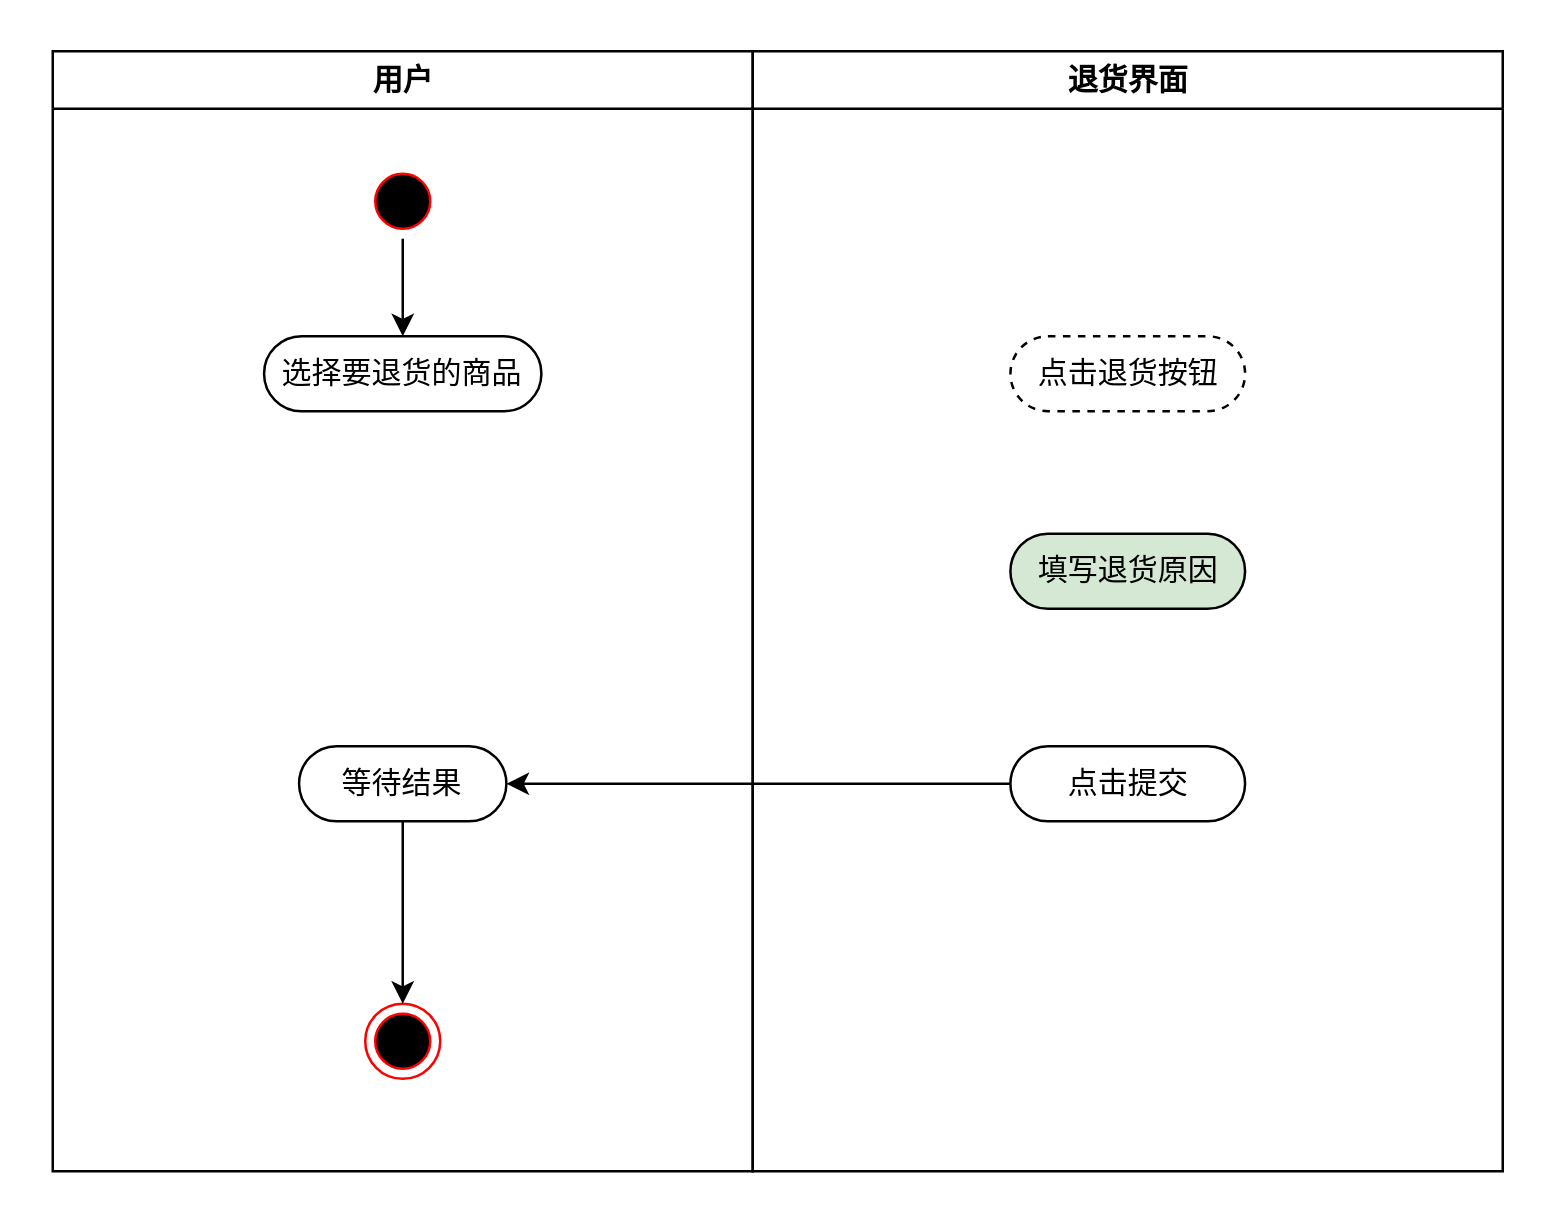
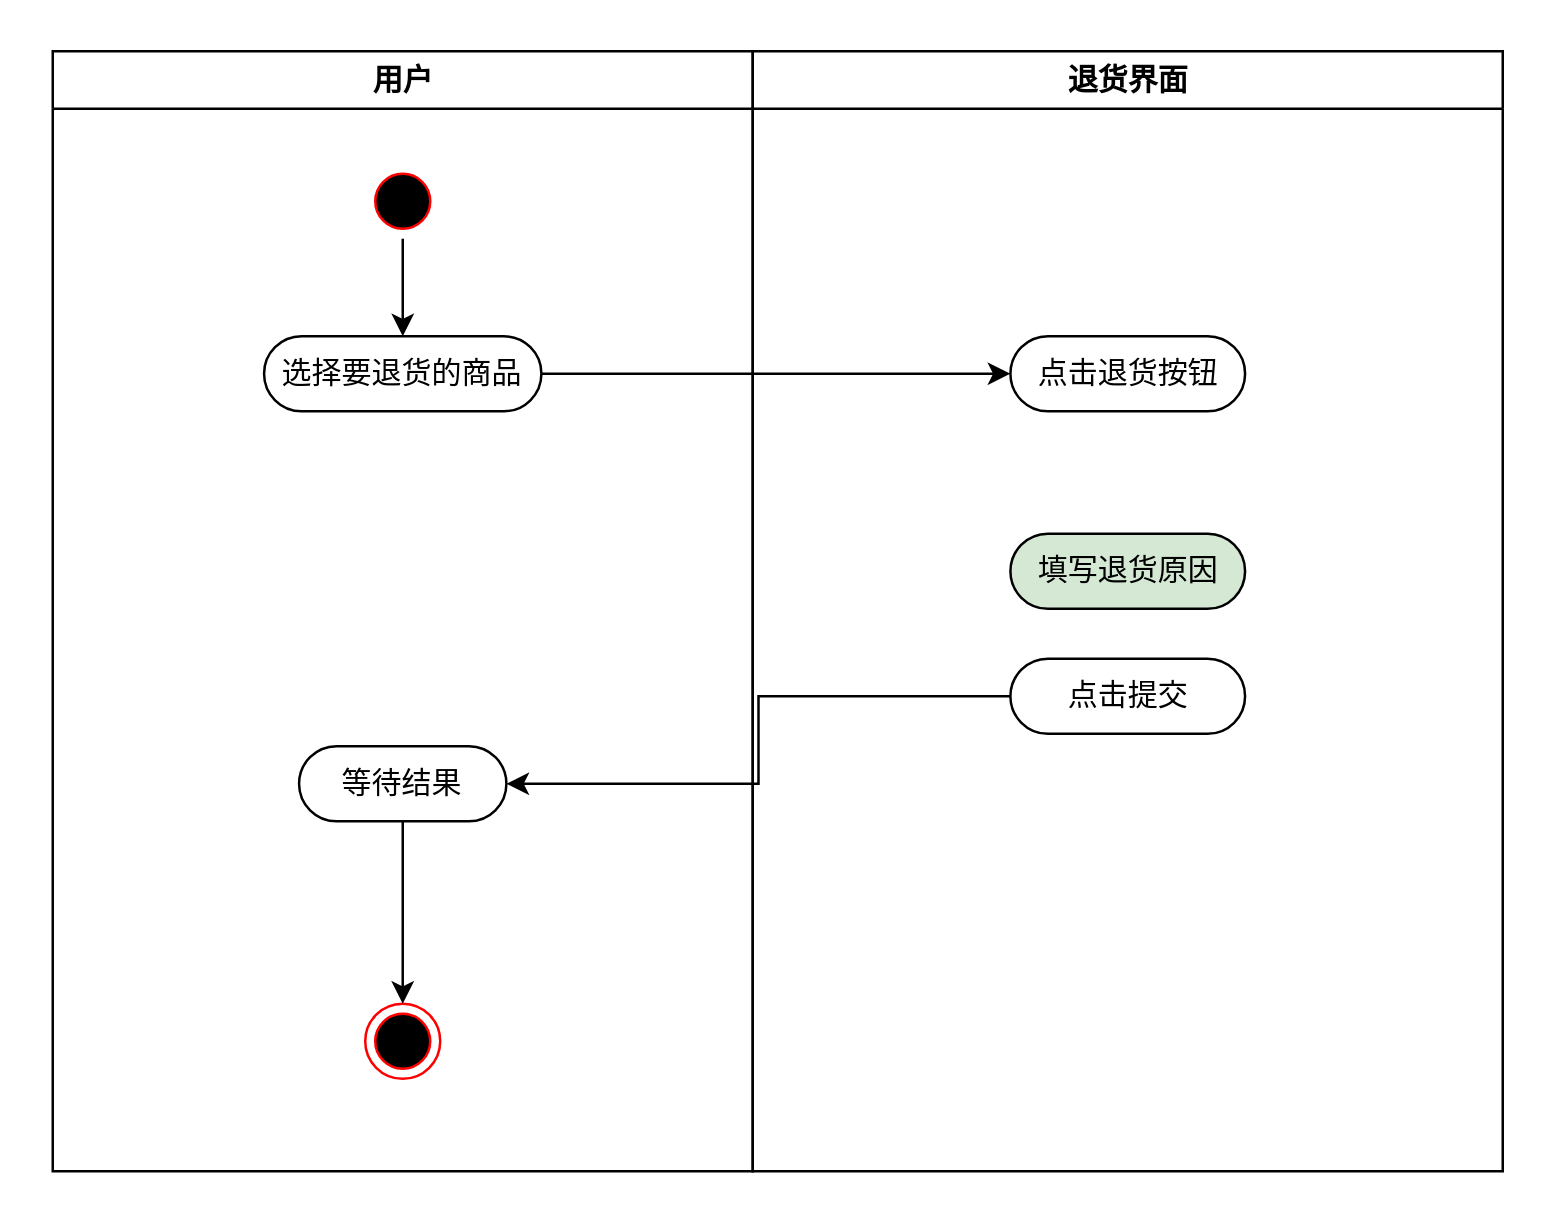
  <mxCell id="0" />
  <mxCell id="1" parent="0" />
  <mxCell id="2" value="用户" style="swimlane;whiteSpace=wrap" vertex="1" parent="1"><mxGeometry x="20.5" y="20" width="280" height="448" as="geometry" /></mxCell>
  <mxCell id="3" style="edgeStyle=orthogonalEdgeStyle;rounded=0;orthogonalLoop=1;jettySize=auto;html=1;entryX=0.5;entryY=0;entryDx=0;entryDy=0;" edge="1" parent="2" source="4" target="6"><mxGeometry relative="1" as="geometry" /></mxCell>
  <mxCell id="4" value="" style="ellipse;shape=startState;fillColor=#000000;strokeColor=#ff0000;" vertex="1" parent="2"><mxGeometry x="125" y="45" width="30" height="30" as="geometry" /></mxCell>
  <mxCell id="5" value="" style="ellipse;html=1;shape=endState;fillColor=#000000;strokeColor=#ff0000;" vertex="1" parent="2"><mxGeometry x="124.99" y="381" width="30" height="30" as="geometry" /></mxCell>
  <mxCell id="6" value="选择要退货的商品" style="rounded=1;whiteSpace=wrap;html=1;arcSize=50;" vertex="1" parent="2"><mxGeometry x="84.53" y="114" width="110.93" height="30" as="geometry" /></mxCell>
  <mxCell id="7" style="edgeStyle=orthogonalEdgeStyle;rounded=0;orthogonalLoop=1;jettySize=auto;html=1;entryX=0.5;entryY=0;entryDx=0;entryDy=0;" edge="1" parent="2" source="8" target="5"><mxGeometry relative="1" as="geometry" /></mxCell>
  <mxCell id="8" value="等待结果" style="rounded=1;whiteSpace=wrap;html=1;arcSize=50;" vertex="1" parent="2"><mxGeometry x="98.53" y="278" width="82.93" height="30" as="geometry" /></mxCell>
  <mxCell id="9" value="退货界面" style="swimlane;whiteSpace=wrap" vertex="1" parent="1"><mxGeometry x="300.5" y="20" width="300" height="448" as="geometry" /></mxCell>
- <mxCell id="10" value="点击退货按钮" style="rounded=1;whiteSpace=wrap;html=1;arcSize=50;dashed=1;" vertex="1" parent="9"><mxGeometry x="103.07" y="114" width="93.87" height="30" as="geometry" /></mxCell>
+ <mxCell id="10" value="点击退货按钮" style="rounded=1;whiteSpace=wrap;html=1;arcSize=50;" vertex="1" parent="9"><mxGeometry x="103.07" y="114" width="93.87" height="30" as="geometry" /></mxCell>
  <mxCell id="11" value="填写退货原因" style="rounded=1;whiteSpace=wrap;html=1;arcSize=50;fillColor=#d5e8d4;" vertex="1" parent="9"><mxGeometry x="103.07" y="193" width="93.87" height="30" as="geometry" /></mxCell>
- <mxCell id="12" value="点击提交" style="rounded=1;whiteSpace=wrap;html=1;arcSize=50;" vertex="1" parent="9"><mxGeometry x="103.06" y="278" width="93.87" height="30" as="geometry" /></mxCell>
+ <mxCell id="12" value="点击提交" style="rounded=1;whiteSpace=wrap;html=1;arcSize=50;" vertex="1" parent="9"><mxGeometry x="103.06" y="243" width="93.87" height="30" as="geometry" /></mxCell>
+ <mxCell id="13" style="edgeStyle=orthogonalEdgeStyle;rounded=0;orthogonalLoop=1;jettySize=auto;html=1;entryX=0;entryY=0.5;entryDx=0;entryDy=0;" edge="1" parent="1" source="6" target="10"><mxGeometry relative="1" as="geometry" /></mxCell>
  <mxCell id="14" style="edgeStyle=orthogonalEdgeStyle;rounded=0;orthogonalLoop=1;jettySize=auto;html=1;entryX=1;entryY=0.5;entryDx=0;entryDy=0;" edge="1" parent="1" source="12" target="8"><mxGeometry relative="1" as="geometry" /></mxCell>
